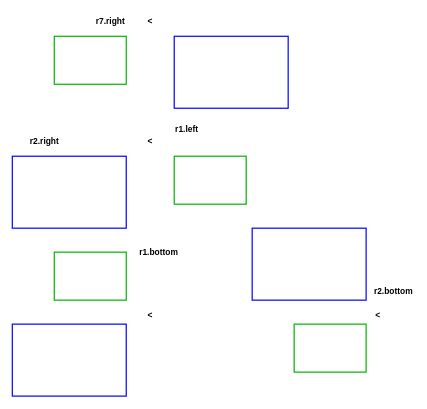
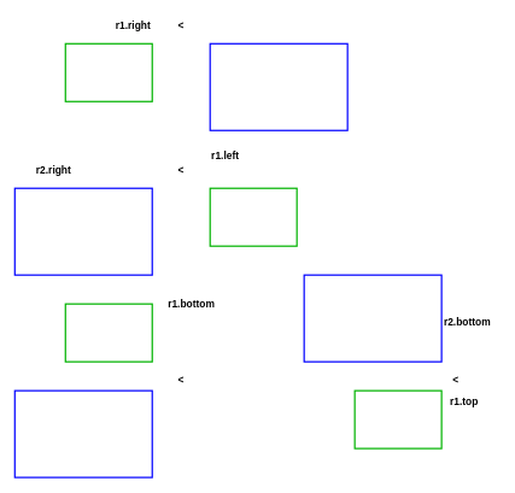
  <mxCell id="0" />
  <mxCell id="1" parent="0" />
  <mxCell id="2" value="" style="rounded=0;whiteSpace=wrap;html=1;fillColor=none;strokeWidth=2;strokeColor=#00B300;" vertex="1" parent="1"><mxGeometry x="90" y="60" width="120" height="80" as="geometry" /></mxCell>
  <mxCell id="3" value="" style="rounded=0;whiteSpace=wrap;html=1;fillColor=none;strokeWidth=2;strokeColor=#0000FF;" vertex="1" parent="1"><mxGeometry x="290" y="60" width="190" height="120" as="geometry" /></mxCell>
- <mxCell id="4" value="&lt;b&gt;&lt;font style=&quot;font-size: 14px;&quot;&gt;r7.right&lt;/font&gt;&lt;/b&gt;" style="text;html=1;align=right;verticalAlign=middle;whiteSpace=wrap;rounded=0;" vertex="1" parent="1"><mxGeometry x="150" y="20" width="60" height="30" as="geometry" /></mxCell>
+ <mxCell id="4" value="&lt;b&gt;&lt;font style=&quot;font-size: 14px;&quot;&gt;r1.right&lt;/font&gt;&lt;/b&gt;" style="text;html=1;align=right;verticalAlign=middle;whiteSpace=wrap;rounded=0;" vertex="1" parent="1"><mxGeometry x="150" y="20" width="60" height="30" as="geometry" /></mxCell>
  <mxCell id="5" value="" style="rounded=0;whiteSpace=wrap;html=1;fillColor=none;strokeWidth=2;strokeColor=#00B300;" vertex="1" parent="1"><mxGeometry x="290" y="260" width="120" height="80" as="geometry" /></mxCell>
  <mxCell id="6" value="" style="rounded=0;whiteSpace=wrap;html=1;fillColor=none;strokeWidth=2;strokeColor=#0000FF;" vertex="1" parent="1"><mxGeometry x="20" y="260" width="190" height="120" as="geometry" /></mxCell>
  <mxCell id="7" value="&lt;b&gt;&lt;font style=&quot;font-size: 14px;&quot;&gt;r1.left&lt;/font&gt;&lt;/b&gt;" style="text;html=1;align=left;verticalAlign=middle;whiteSpace=wrap;rounded=0;" vertex="1" parent="1"><mxGeometry x="290" y="200" width="60" height="30" as="geometry" /></mxCell>
  <mxCell id="8" value="&lt;b&gt;&lt;font style=&quot;font-size: 14px;&quot;&gt;r2.right&lt;/font&gt;&lt;/b&gt;" style="text;html=1;align=right;verticalAlign=middle;whiteSpace=wrap;rounded=0;" vertex="1" parent="1"><mxGeometry x="40" y="220" width="60" height="30" as="geometry" /></mxCell>
  <mxCell id="9" value="" style="rounded=0;whiteSpace=wrap;html=1;fillColor=none;strokeWidth=2;strokeColor=#00B300;" vertex="1" parent="1"><mxGeometry x="90" y="420" width="120" height="80" as="geometry" /></mxCell>
  <mxCell id="10" value="&lt;b&gt;&lt;font style=&quot;font-size: 14px;&quot;&gt;r1.bottom&lt;/font&gt;&lt;/b&gt;" style="text;html=1;align=left;verticalAlign=middle;whiteSpace=wrap;rounded=0;" vertex="1" parent="1"><mxGeometry x="230" y="405" width="60" height="30" as="geometry" /></mxCell>
  <mxCell id="11" value="" style="rounded=0;whiteSpace=wrap;html=1;fillColor=none;strokeWidth=2;strokeColor=#0000FF;" vertex="1" parent="1"><mxGeometry x="20" y="540" width="190" height="120" as="geometry" /></mxCell>
  <mxCell id="12" value="" style="rounded=0;whiteSpace=wrap;html=1;fillColor=none;strokeWidth=2;strokeColor=#0000FF;" vertex="1" parent="1"><mxGeometry x="420" y="380" width="190" height="120" as="geometry" /></mxCell>
- <mxCell id="13" value="&lt;b&gt;&lt;font style=&quot;font-size: 14px;&quot;&gt;r2.bottom&lt;/font&gt;&lt;/b&gt;" style="text;html=1;align=right;verticalAlign=middle;whiteSpace=wrap;rounded=0;" vertex="1" parent="1"><mxGeometry x="630" y="470" width="60" height="30" as="geometry" /></mxCell>
+ <mxCell id="13" value="&lt;b&gt;&lt;font style=&quot;font-size: 14px;&quot;&gt;r2.bottom&lt;/font&gt;&lt;/b&gt;" style="text;html=1;align=right;verticalAlign=middle;whiteSpace=wrap;rounded=0;" vertex="1" parent="1"><mxGeometry x="620" y="430" width="60" height="30" as="geometry" /></mxCell>
  <mxCell id="14" value="" style="rounded=0;whiteSpace=wrap;html=1;fillColor=none;strokeWidth=2;strokeColor=#00B300;" vertex="1" parent="1"><mxGeometry x="490" y="540" width="120" height="80" as="geometry" /></mxCell>
+ <mxCell id="15" value="&lt;b&gt;&lt;font style=&quot;font-size: 14px;&quot;&gt;r1.top&lt;/font&gt;&lt;/b&gt;" style="text;html=1;align=left;verticalAlign=middle;whiteSpace=wrap;rounded=0;" vertex="1" parent="1"><mxGeometry x="620" y="540" width="60" height="30" as="geometry" /></mxCell>
  <mxCell id="16" value="&lt;b&gt;&lt;font style=&quot;font-size: 14px;&quot;&gt;&amp;lt;&lt;/font&gt;&lt;/b&gt;" style="text;html=1;align=center;verticalAlign=middle;whiteSpace=wrap;rounded=0;" vertex="1" parent="1"><mxGeometry x="220" y="20" width="60" height="30" as="geometry" /></mxCell>
  <mxCell id="17" value="&lt;b&gt;&lt;font style=&quot;font-size: 14px;&quot;&gt;&amp;lt;&lt;/font&gt;&lt;/b&gt;" style="text;html=1;align=center;verticalAlign=middle;whiteSpace=wrap;rounded=0;" vertex="1" parent="1"><mxGeometry x="220" y="220" width="60" height="30" as="geometry" /></mxCell>
  <mxCell id="18" value="&lt;b&gt;&lt;font style=&quot;font-size: 14px;&quot;&gt;&amp;lt;&lt;/font&gt;&lt;/b&gt;" style="text;html=1;align=center;verticalAlign=middle;whiteSpace=wrap;rounded=0;" vertex="1" parent="1"><mxGeometry x="220" y="510" width="60" height="30" as="geometry" /></mxCell>
  <mxCell id="19" value="&lt;b&gt;&lt;font style=&quot;font-size: 14px;&quot;&gt;&amp;lt;&lt;/font&gt;&lt;/b&gt;" style="text;html=1;align=center;verticalAlign=middle;whiteSpace=wrap;rounded=0;" vertex="1" parent="1"><mxGeometry x="600" y="510" width="60" height="30" as="geometry" /></mxCell>
